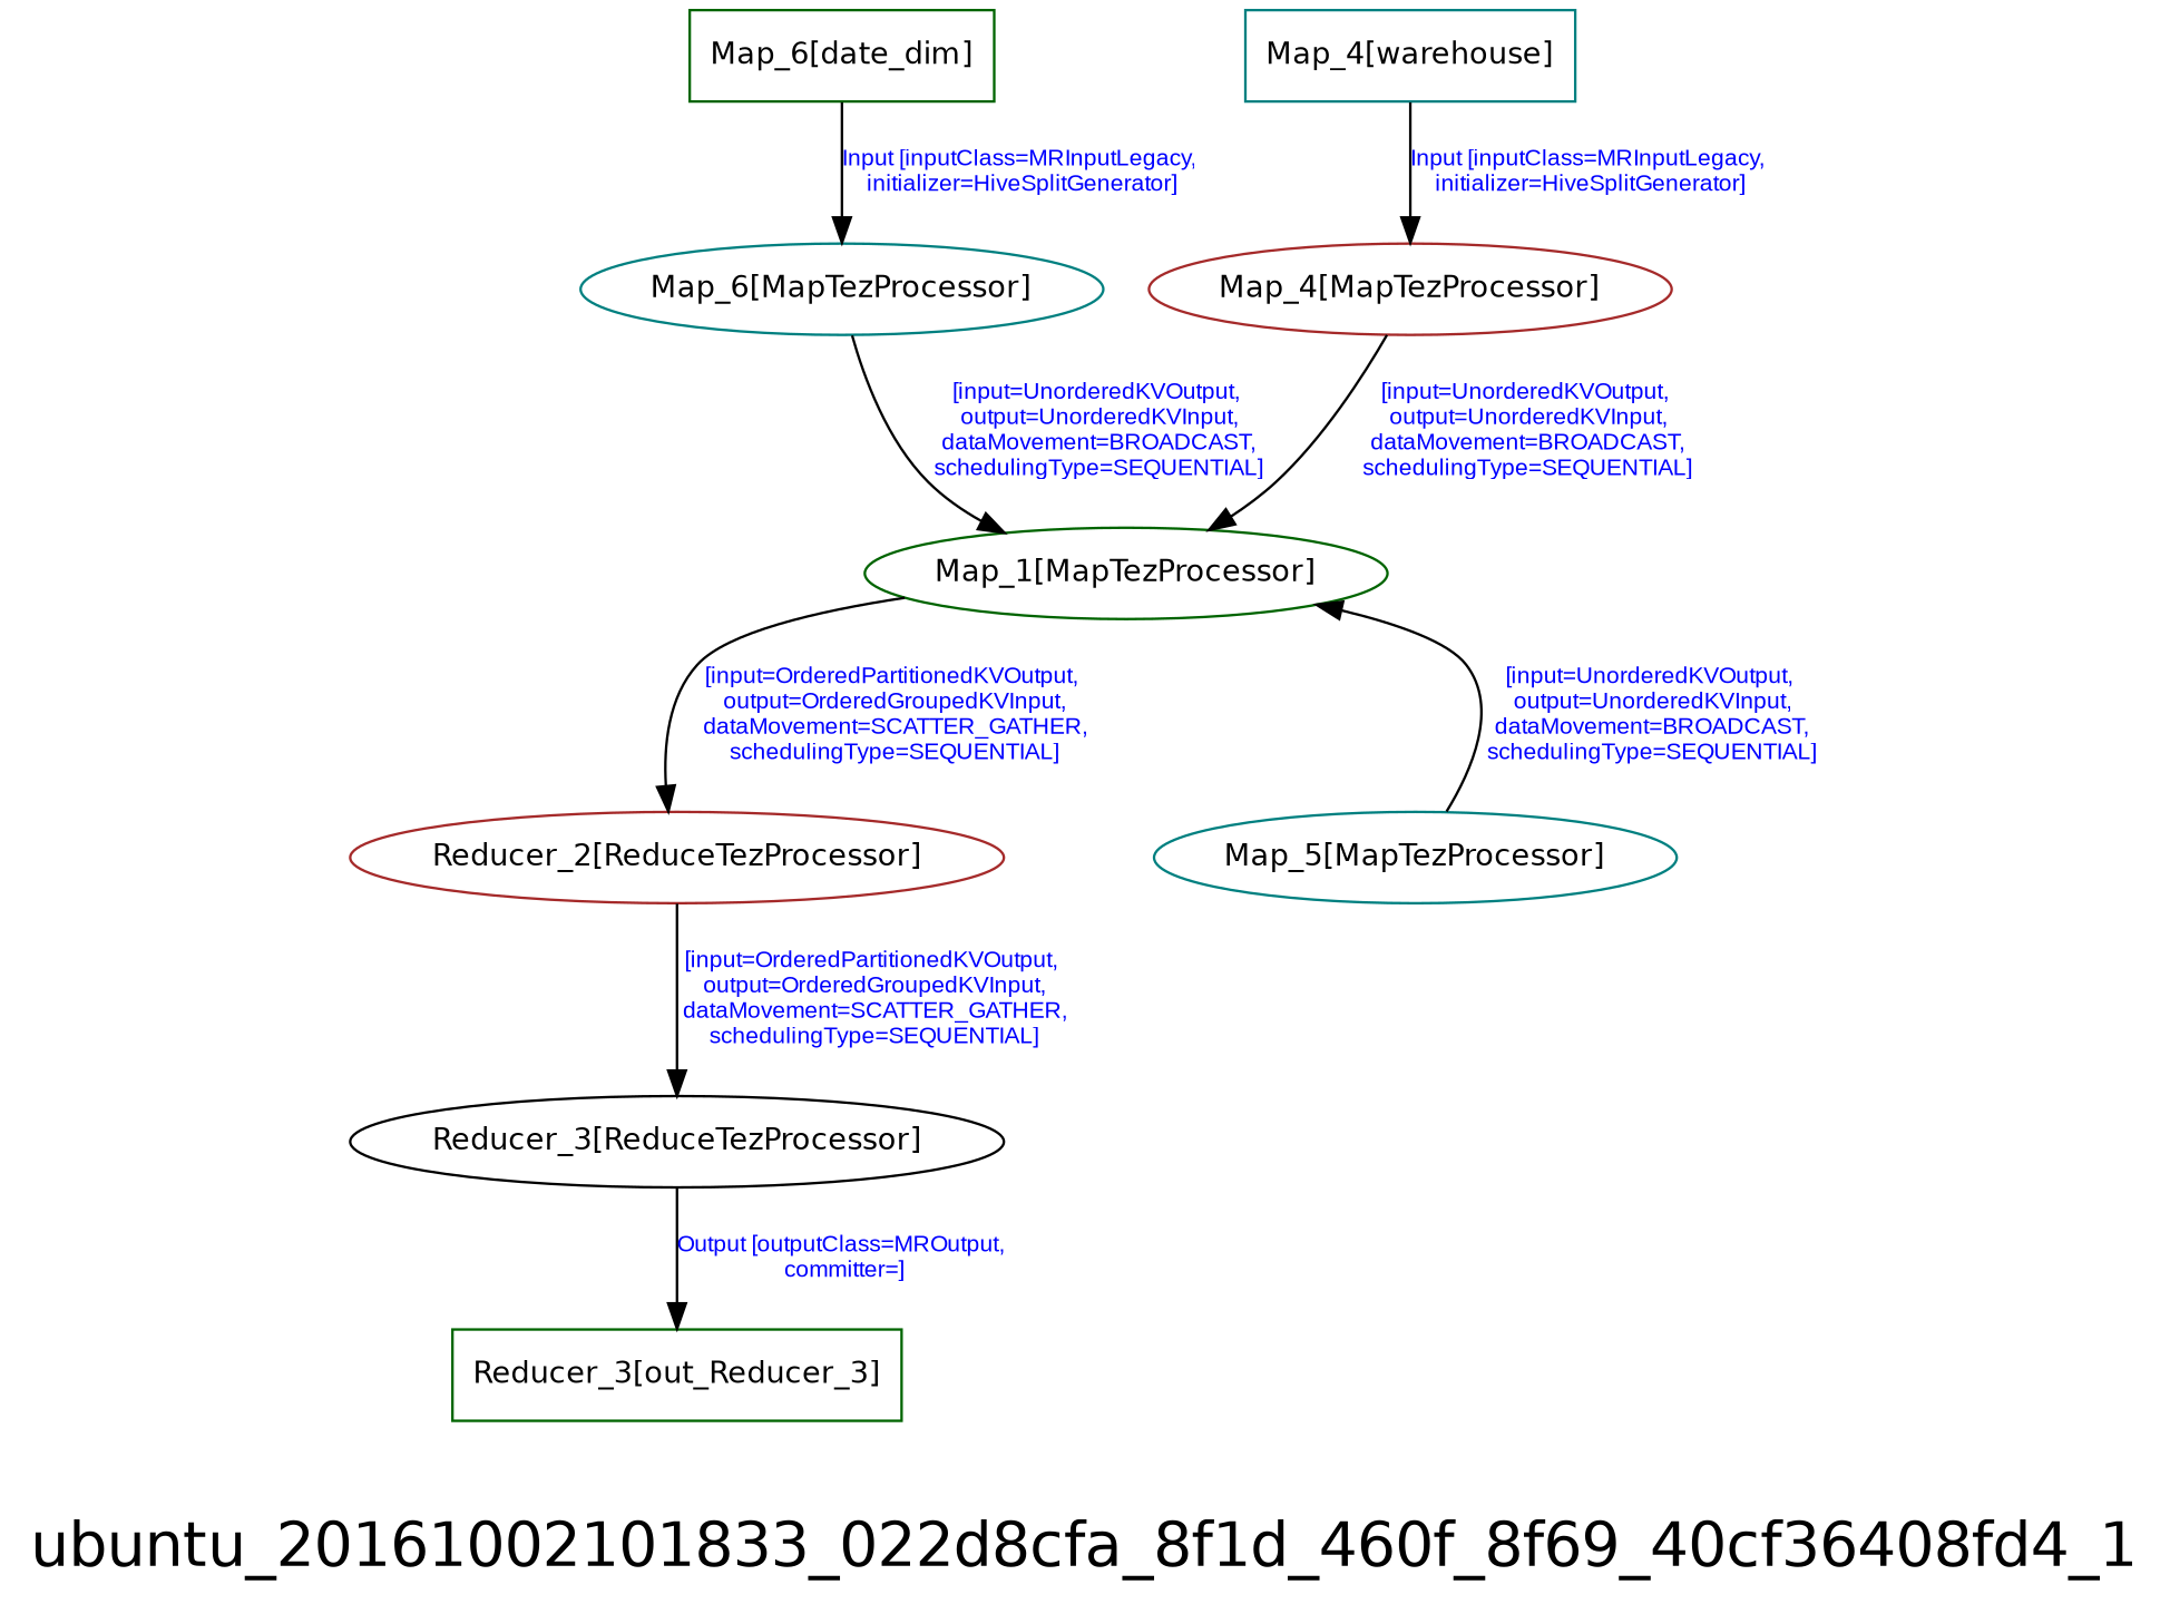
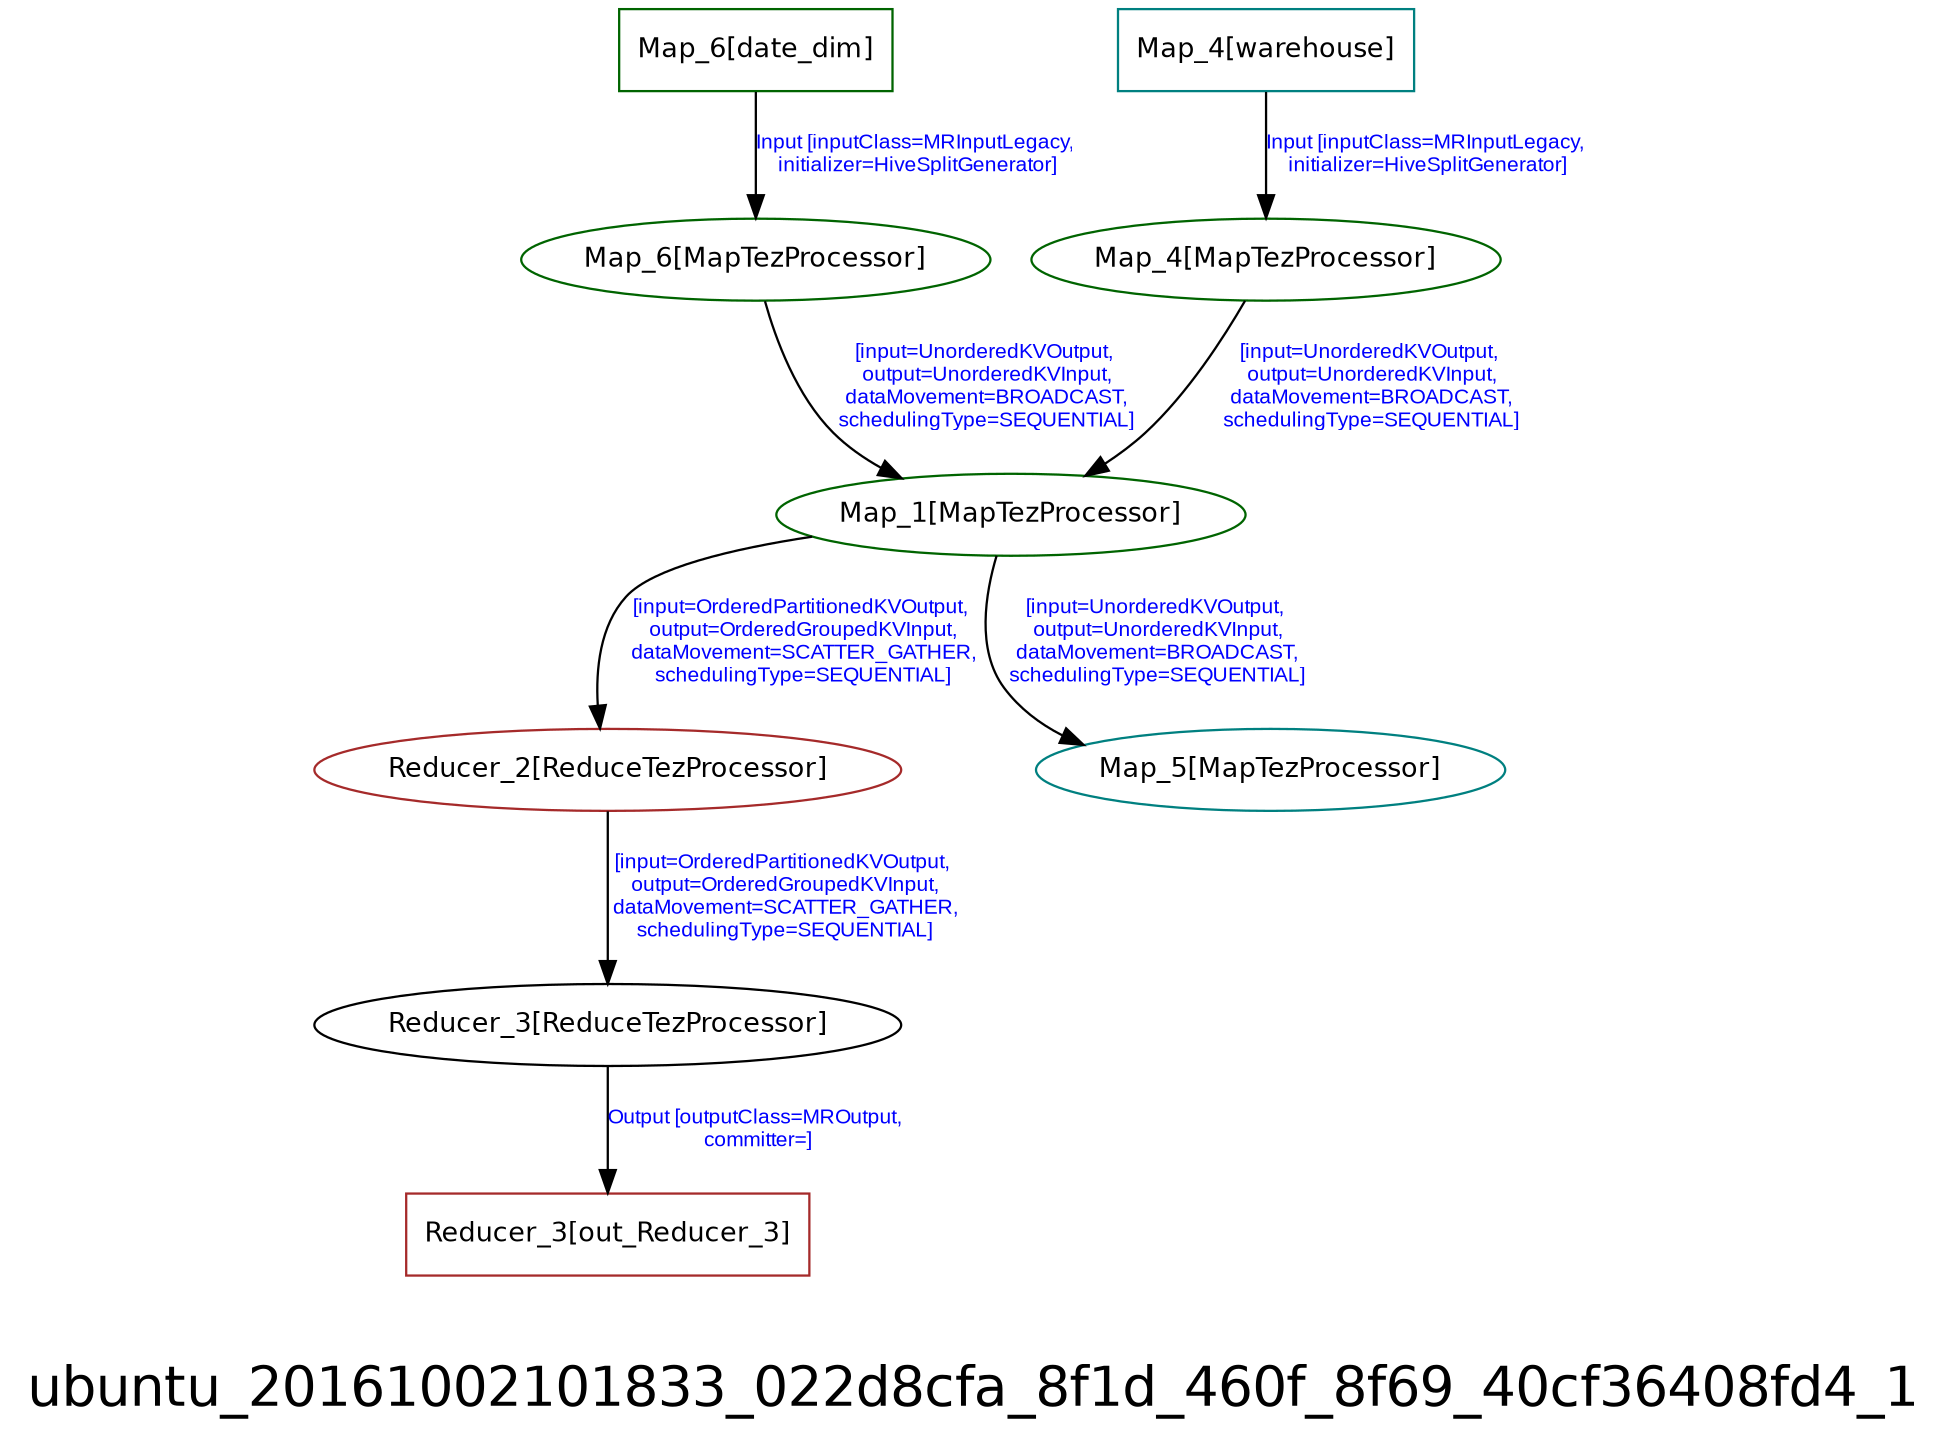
  digraph {
    fontname=Helvetica
    fontsize=24
    label=ubuntu_20161002101833_022d8cfa_8f1d_460f_8f69_40cf36408fd4_1
    node [color=brown fontname=Helvetica fontsize=12]
    edge [fontcolor=blue fontname=Arial fontsize=9]
-   n1 [label="Map_4[MapTezProcessor]"]
+   n1 [color=darkgreen label="Map_4[MapTezProcessor]"]
    n2 [color=darkgreen label="Map_1[MapTezProcessor]"]
    n3 [label="Reducer_2[ReduceTezProcessor]"]
    n4 [color=black label="Reducer_3[ReduceTezProcessor]"]
-   n5 [color=darkgreen label="Reducer_3[out_Reducer_3]" shape=box]
+   n5 [label="Reducer_3[out_Reducer_3]" shape=box]
    n6 [color=teal label="Map_5[MapTezProcessor]"]
    n7 [color=teal label="Map_4[warehouse]" shape=box]
-   n8 [color=teal label="Map_6[MapTezProcessor]"]
+   n8 [color=darkgreen label="Map_6[MapTezProcessor]"]
    n9 [color=darkgreen label="Map_6[date_dim]" shape=box]
    n1 -> n2 [label="[input=UnorderedKVOutput,\n output=UnorderedKVInput,\n dataMovement=BROADCAST,\n schedulingType=SEQUENTIAL]"]
    n2 -> n3 [label="[input=OrderedPartitionedKVOutput,\n output=OrderedGroupedKVInput,\n dataMovement=SCATTER_GATHER,\n schedulingType=SEQUENTIAL]"]
    n3 -> n4 [label="[input=OrderedPartitionedKVOutput,\n output=OrderedGroupedKVInput,\n dataMovement=SCATTER_GATHER,\n schedulingType=SEQUENTIAL]"]
    n4 -> n5 [label="Output [outputClass=MROutput,\n committer=]"]
-   n6 -> n2 [label="[input=UnorderedKVOutput,\n output=UnorderedKVInput,\n dataMovement=BROADCAST,\n schedulingType=SEQUENTIAL]"]
+   n2 -> n6 [label="[input=UnorderedKVOutput,\n output=UnorderedKVInput,\n dataMovement=BROADCAST,\n schedulingType=SEQUENTIAL]"]
    n7 -> n1 [label="Input [inputClass=MRInputLegacy,\n initializer=HiveSplitGenerator]"]
    n8 -> n2 [label="[input=UnorderedKVOutput,\n output=UnorderedKVInput,\n dataMovement=BROADCAST,\n schedulingType=SEQUENTIAL]"]
    n9 -> n8 [label="Input [inputClass=MRInputLegacy,\n initializer=HiveSplitGenerator]"]
  }
